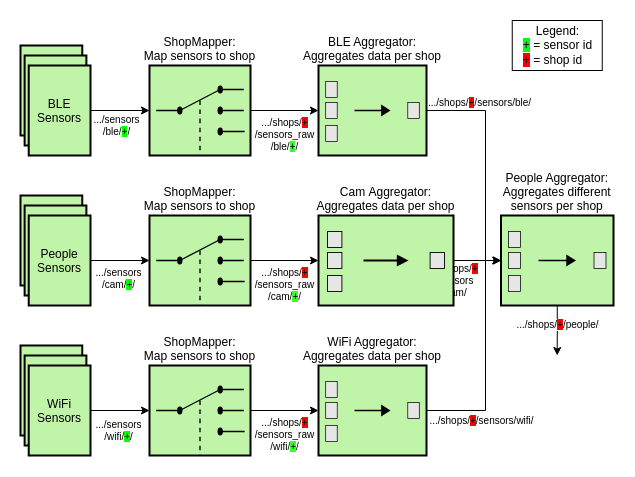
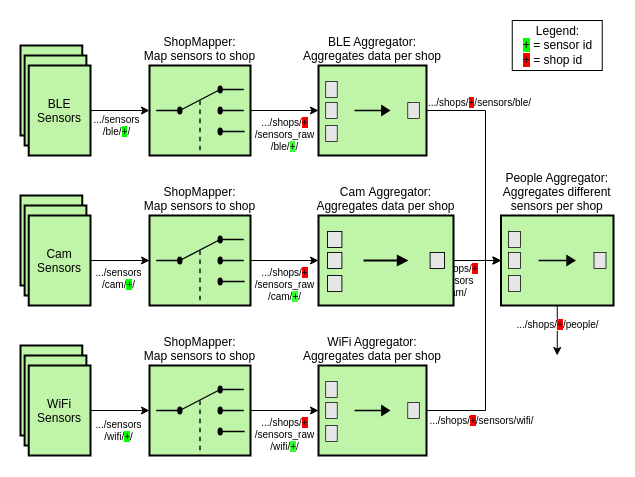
  <mxCell id="0" style=";html=1;" />
  <mxCell id="1" style=";html=1;" parent="0" />
  <mxCell id="2" style="edgeStyle=orthogonalEdgeStyle;rounded=0;orthogonalLoop=1;jettySize=auto;html=1;exitX=1;exitY=0.5;exitDx=0;exitDy=0;exitPerimeter=0;entryX=0;entryY=0.5;entryDx=0;entryDy=0;entryPerimeter=0;fontSize=12;" parent="1" source="38" target="44" edge="1"><mxGeometry relative="1" as="geometry"><Array as="points"><mxPoint x="485" y="110" /><mxPoint x="485" y="260" /></Array></mxGeometry></mxCell>
  <mxCell id="3" value=".../shops/&lt;span style=&quot;background-color: rgb(255 , 0 , 0)&quot;&gt;+&lt;/span&gt;/sensors/ble/" style="edgeLabel;html=1;align=center;verticalAlign=middle;resizable=0;points=[];fontSize=10;" parent="2" vertex="1" connectable="0"><mxGeometry x="-0.7" relative="1" as="geometry"><mxPoint x="18" y="-9" as="offset" /></mxGeometry></mxCell>
  <mxCell id="4" style="edgeStyle=orthogonalEdgeStyle;rounded=0;orthogonalLoop=1;jettySize=auto;html=1;exitX=1;exitY=0.5;exitDx=0;exitDy=0;exitPerimeter=0;entryX=0;entryY=0.5;entryDx=0;entryDy=0;entryPerimeter=0;fontSize=12;" parent="1" source="35" target="38" edge="1"><mxGeometry relative="1" as="geometry" /></mxCell>
  <mxCell id="5" value=".../shops/&lt;span style=&quot;background-color: rgb(255 , 0 , 0)&quot;&gt;+&lt;/span&gt;&lt;br&gt;/sensors_raw&lt;br&gt;/ble/&lt;font style=&quot;background-color: rgb(51 , 255 , 51)&quot;&gt;+&lt;/font&gt;/" style="edgeLabel;html=1;align=center;verticalAlign=top;resizable=0;points=[];fontSize=10;rotation=0;labelBorderColor=none;labelPosition=center;verticalLabelPosition=bottom;" parent="4" vertex="1" connectable="0"><mxGeometry x="-0.229" y="1" relative="1" as="geometry"><mxPoint x="7" y="1" as="offset" /></mxGeometry></mxCell>
  <mxCell id="6" style="edgeStyle=orthogonalEdgeStyle;rounded=0;orthogonalLoop=1;jettySize=auto;html=1;fontSize=12;" parent="1" source="25" target="35" edge="1"><mxGeometry relative="1" as="geometry" /></mxCell>
  <mxCell id="7" value=".../sensors&lt;br&gt;/ble/&lt;span style=&quot;background-color: rgb(0 , 255 , 0)&quot;&gt;+&lt;/span&gt;/" style="edgeLabel;html=1;align=center;verticalAlign=top;resizable=0;points=[];fontSize=10;labelPosition=center;verticalLabelPosition=bottom;" parent="6" vertex="1" connectable="0"><mxGeometry x="0.192" relative="1" as="geometry"><mxPoint x="-9.9" y="-3" as="offset" /></mxGeometry></mxCell>
  <mxCell id="8" style="edgeStyle=orthogonalEdgeStyle;rounded=0;orthogonalLoop=1;jettySize=auto;html=1;exitX=1;exitY=0.5;exitDx=0;exitDy=0;exitPerimeter=0;entryX=0;entryY=0.5;entryDx=0;entryDy=0;entryPerimeter=0;fontSize=12;" parent="1" source="39" target="44" edge="1"><mxGeometry relative="1" as="geometry" /></mxCell>
  <mxCell id="9" style="edgeStyle=orthogonalEdgeStyle;rounded=0;orthogonalLoop=1;jettySize=auto;html=1;exitX=1;exitY=0.5;exitDx=0;exitDy=0;exitPerimeter=0;entryX=0;entryY=0.5;entryDx=0;entryDy=0;entryPerimeter=0;fontSize=12;" parent="1" source="36" target="39" edge="1"><mxGeometry relative="1" as="geometry" /></mxCell>
  <mxCell id="10" style="edgeStyle=orthogonalEdgeStyle;rounded=0;orthogonalLoop=1;jettySize=auto;html=1;fontSize=12;" parent="1" source="29" target="36" edge="1"><mxGeometry relative="1" as="geometry" /></mxCell>
  <mxCell id="11" style="edgeStyle=orthogonalEdgeStyle;rounded=0;orthogonalLoop=1;jettySize=auto;html=1;exitX=1;exitY=0.5;exitDx=0;exitDy=0;exitPerimeter=0;entryX=0;entryY=0.5;entryDx=0;entryDy=0;entryPerimeter=0;fontSize=12;" parent="1" source="40" target="44" edge="1"><mxGeometry relative="1" as="geometry"><Array as="points"><mxPoint x="485" y="410" /><mxPoint x="485" y="260" /></Array></mxGeometry></mxCell>
  <mxCell id="12" style="edgeStyle=orthogonalEdgeStyle;rounded=0;orthogonalLoop=1;jettySize=auto;html=1;exitX=1;exitY=0.5;exitDx=0;exitDy=0;exitPerimeter=0;entryX=0;entryY=0.5;entryDx=0;entryDy=0;entryPerimeter=0;fontSize=12;" parent="1" source="37" target="40" edge="1"><mxGeometry relative="1" as="geometry" /></mxCell>
  <mxCell id="13" style="edgeStyle=orthogonalEdgeStyle;rounded=0;orthogonalLoop=1;jettySize=auto;html=1;fontSize=12;" parent="1" source="33" target="37" edge="1"><mxGeometry relative="1" as="geometry" /></mxCell>
  <mxCell id="14" value=".../sensors&lt;br&gt;/cam/&lt;span style=&quot;background-color: rgb(0 , 255 , 0)&quot;&gt;+&lt;/span&gt;/" style="edgeLabel;html=1;align=center;verticalAlign=top;resizable=0;points=[];fontSize=10;labelPosition=center;verticalLabelPosition=bottom;" parent="1" vertex="1" connectable="0"><mxGeometry x="117" y="260" as="geometry" /></mxCell>
  <mxCell id="15" value=".../sensors&lt;br&gt;/wifi/&lt;span style=&quot;background-color: rgb(0 , 255 , 0)&quot;&gt;+&lt;/span&gt;/" style="edgeLabel;html=1;align=center;verticalAlign=top;resizable=0;points=[];fontSize=10;labelPosition=center;verticalLabelPosition=bottom;" parent="1" vertex="1" connectable="0"><mxGeometry x="117" y="412" as="geometry" /></mxCell>
  <mxCell id="16" value=".../shops/&lt;span style=&quot;background-color: rgb(255 , 0 , 0)&quot;&gt;+&lt;/span&gt;&lt;br&gt;/sensors_raw&lt;br&gt;/cam/&lt;font style=&quot;background-color: rgb(51 , 255 , 51)&quot;&gt;+&lt;/font&gt;/" style="edgeLabel;html=1;align=center;verticalAlign=top;resizable=0;points=[];fontSize=10;rotation=0;labelBorderColor=none;labelPosition=center;verticalLabelPosition=bottom;" parent="1" vertex="1" connectable="0"><mxGeometry x="283.997" y="260" as="geometry" /></mxCell>
  <mxCell id="17" value=".../shops/&lt;span style=&quot;background-color: rgb(255 , 0 , 0)&quot;&gt;+&lt;/span&gt;&lt;br&gt;/sensors_raw&lt;br&gt;/wifi/&lt;font style=&quot;background-color: rgb(51 , 255 , 51)&quot;&gt;+&lt;/font&gt;/" style="edgeLabel;html=1;align=center;verticalAlign=top;resizable=0;points=[];fontSize=10;rotation=0;labelBorderColor=none;labelPosition=center;verticalLabelPosition=bottom;" parent="1" vertex="1" connectable="0"><mxGeometry x="283.997" y="410" as="geometry" /></mxCell>
  <mxCell id="18" value=".../shops/&lt;span style=&quot;background-color: rgb(255 , 0 , 0)&quot;&gt;+&lt;br&gt;&lt;/span&gt;/sensors&lt;br&gt;/cam/" style="edgeLabel;html=1;align=center;verticalAlign=middle;resizable=0;points=[];fontSize=10;" parent="1" vertex="1" connectable="0"><mxGeometry x="477.996" y="280" as="geometry"><mxPoint x="-24" y="-1" as="offset" /></mxGeometry></mxCell>
  <mxCell id="19" value=".../shops/&lt;span style=&quot;background-color: rgb(255 , 0 , 0)&quot;&gt;+&lt;/span&gt;/sensors/wifi/" style="edgeLabel;html=1;align=center;verticalAlign=middle;resizable=0;points=[];fontSize=10;" parent="1" vertex="1" connectable="0"><mxGeometry x="480.996" y="419" as="geometry" /></mxCell>
  <mxCell id="20" value="&lt;font style=&quot;font-size: 12px&quot;&gt;Legend:&lt;span style=&quot;background-color: rgb(248 , 249 , 250)&quot;&gt;&lt;br&gt;&lt;/span&gt;&lt;span style=&quot;background-color: rgb(0 , 255 , 0)&quot;&gt;+&lt;/span&gt; = sensor id&lt;span style=&quot;background-color: rgb(248 , 249 , 250)&quot;&gt;&lt;br&gt;&lt;/span&gt;&lt;span style=&quot;background-color: rgb(255 , 0 , 0)&quot;&gt;+&lt;/span&gt; = shop id &amp;nbsp;&amp;nbsp;&lt;/font&gt;" style="text;html=1;align=center;verticalAlign=middle;resizable=0;points=[];autosize=1;fontSize=10;labelBorderColor=none;spacingTop=0;spacing=2;perimeterSpacing=1;strokeWidth=1;strokeColor=#000000;" parent="1" vertex="1"><mxGeometry x="511.75" y="20" width="90" height="50" as="geometry" /></mxCell>
  <mxCell id="21" value="" style="group;fontColor=#000000;textOpacity=0;" parent="1" vertex="1" connectable="0"><mxGeometry x="20" y="45" width="70" height="410" as="geometry" /></mxCell>
  <mxCell id="22" value="" style="group" parent="21" vertex="1" connectable="0"><mxGeometry width="70" height="110" as="geometry" /></mxCell>
  <mxCell id="23" value="BLE Sensors" style="strokeWidth=2;dashed=0;align=center;fontSize=12;shape=rect;fillColor=#c0f5a9;verticalLabelPosition=middle;verticalAlign=middle;labelPosition=center;textOpacity=0;" parent="22" vertex="1"><mxGeometry width="61.765" height="90" as="geometry" /></mxCell>
  <mxCell id="24" value="BLE Sensors" style="strokeWidth=2;dashed=0;align=center;fontSize=12;shape=rect;fillColor=#c0f5a9;verticalLabelPosition=middle;verticalAlign=middle;labelPosition=center;textOpacity=0;" parent="22" vertex="1"><mxGeometry x="4.118" y="10" width="61.765" height="90" as="geometry" /></mxCell>
  <mxCell id="25" value="BLE&#10;Sensors" style="strokeWidth=2;dashed=0;align=center;fontSize=12;shape=rect;fillColor=#c0f5a9;verticalLabelPosition=middle;verticalAlign=middle;labelPosition=center;" parent="22" vertex="1"><mxGeometry x="8.235" y="20" width="61.765" height="90" as="geometry" /></mxCell>
  <mxCell id="26" value="" style="group;" parent="21" vertex="1" connectable="0"><mxGeometry y="150" width="70" height="110" as="geometry" /></mxCell>
  <mxCell id="27" value="BLE Sensors" style="strokeWidth=2;dashed=0;align=center;fontSize=12;shape=rect;fillColor=#c0f5a9;verticalLabelPosition=middle;verticalAlign=middle;labelPosition=center;textOpacity=0;" parent="26" vertex="1"><mxGeometry width="61.765" height="90" as="geometry" /></mxCell>
  <mxCell id="28" value="BLE Sensors" style="strokeWidth=2;dashed=0;align=center;fontSize=12;shape=rect;fillColor=#c0f5a9;verticalLabelPosition=middle;verticalAlign=middle;labelPosition=center;textOpacity=0;" parent="26" vertex="1"><mxGeometry x="4.118" y="10" width="61.765" height="90" as="geometry" /></mxCell>
- <mxCell id="29" value="People&#10;Sensors" style="strokeWidth=2;dashed=0;align=center;fontSize=12;shape=rect;fillColor=#c0f5a9;verticalLabelPosition=middle;verticalAlign=middle;labelPosition=center;" parent="26" vertex="1"><mxGeometry x="8.235" y="20" width="61.765" height="90" as="geometry" /></mxCell>
+ <mxCell id="29" value="Cam&#10;Sensors" style="strokeWidth=2;dashed=0;align=center;fontSize=12;shape=rect;fillColor=#c0f5a9;verticalLabelPosition=middle;verticalAlign=middle;labelPosition=center;" parent="26" vertex="1"><mxGeometry x="8.235" y="20" width="61.765" height="90" as="geometry" /></mxCell>
  <mxCell id="30" value="" style="group" parent="21" vertex="1" connectable="0"><mxGeometry y="300" width="70" height="110" as="geometry" /></mxCell>
  <mxCell id="31" value="BLE Sensors" style="strokeWidth=2;dashed=0;align=center;fontSize=12;shape=rect;fillColor=#c0f5a9;verticalLabelPosition=middle;verticalAlign=middle;labelPosition=center;textOpacity=0;" parent="30" vertex="1"><mxGeometry width="61.765" height="90" as="geometry" /></mxCell>
  <mxCell id="32" value="BLE Sensors" style="strokeWidth=2;dashed=0;align=center;fontSize=12;shape=rect;fillColor=#c0f5a9;verticalLabelPosition=middle;verticalAlign=middle;labelPosition=center;textOpacity=0;" parent="30" vertex="1"><mxGeometry x="4.118" y="10" width="61.765" height="90" as="geometry" /></mxCell>
  <mxCell id="33" value="WiFi&#10;Sensors" style="strokeWidth=2;dashed=0;align=center;fontSize=12;shape=rect;fillColor=#c0f5a9;verticalLabelPosition=middle;verticalAlign=middle;labelPosition=center;" parent="30" vertex="1"><mxGeometry x="8.235" y="20" width="61.765" height="90" as="geometry" /></mxCell>
  <mxCell id="34" value="" style="group" parent="1" vertex="1" connectable="0"><mxGeometry x="149" y="65" width="101" height="390" as="geometry" /></mxCell>
  <mxCell id="35" value="ShopMapper:&#10;Map sensors to shop" style="strokeWidth=2;outlineConnect=0;dashed=0;align=center;fontSize=12;fillColor=#c0f5a9;verticalLabelPosition=top;verticalAlign=bottom;shape=mxgraph.eip.dynamic_router;labelPosition=center;" parent="34" vertex="1"><mxGeometry width="101" height="90" as="geometry" /></mxCell>
  <mxCell id="36" value="ShopMapper:&#10;Map sensors to shop" style="strokeWidth=2;outlineConnect=0;dashed=0;align=center;fontSize=12;fillColor=#c0f5a9;verticalLabelPosition=top;verticalAlign=bottom;shape=mxgraph.eip.dynamic_router;labelPosition=center;" parent="34" vertex="1"><mxGeometry y="150" width="101" height="90" as="geometry" /></mxCell>
  <mxCell id="37" value="ShopMapper:&#10;Map sensors to shop" style="strokeWidth=2;outlineConnect=0;dashed=0;align=center;fontSize=12;fillColor=#c0f5a9;verticalLabelPosition=top;verticalAlign=bottom;shape=mxgraph.eip.dynamic_router;labelPosition=center;" parent="34" vertex="1"><mxGeometry y="300" width="101" height="90" as="geometry" /></mxCell>
  <mxCell id="38" value="BLE Aggregator:&#10;Aggregates data per shop" style="strokeWidth=2;outlineConnect=0;dashed=0;align=center;fontSize=12;fillColor=#c0f5a9;verticalLabelPosition=top;verticalAlign=bottom;shape=mxgraph.eip.aggregator;labelPosition=center;" parent="1" vertex="1"><mxGeometry x="318" y="65" width="108" height="90" as="geometry" /></mxCell>
  <mxCell id="39" value="Cam Aggregator:&#10;Aggregates data per shop" style="strokeWidth=2;outlineConnect=0;dashed=0;align=center;fontSize=12;fillColor=#c0f5a9;verticalLabelPosition=top;verticalAlign=bottom;shape=mxgraph.eip.aggregator;labelPosition=center;" parent="1" vertex="1"><mxGeometry x="318" y="215" width="135" height="90" as="geometry" /></mxCell>
  <mxCell id="40" value="WiFi Aggregator:&#10;Aggregates data per shop" style="strokeWidth=2;outlineConnect=0;dashed=0;align=center;fontSize=12;fillColor=#c0f5a9;verticalLabelPosition=top;verticalAlign=bottom;shape=mxgraph.eip.aggregator;labelPosition=center;" parent="1" vertex="1"><mxGeometry x="318" y="365" width="108" height="90" as="geometry" /></mxCell>
  <mxCell id="41" value="" style="group" parent="1" vertex="1" connectable="0"><mxGeometry x="500.5" y="215" width="112.5" height="140" as="geometry" /></mxCell>
  <mxCell id="42" style="edgeStyle=orthogonalEdgeStyle;rounded=0;orthogonalLoop=1;jettySize=auto;html=1;exitX=0.5;exitY=1;exitDx=0;exitDy=0;exitPerimeter=0;fontSize=10;" parent="41" source="44" edge="1"><mxGeometry relative="1" as="geometry"><mxPoint x="56.206" y="140" as="targetPoint" /></mxGeometry></mxCell>
  <mxCell id="43" value=".../shops/&lt;span style=&quot;background-color: rgb(255 , 0 , 0)&quot;&gt;+&lt;/span&gt;/people/" style="edgeLabel;html=1;align=center;verticalAlign=middle;resizable=0;points=[];fontSize=10;" parent="42" vertex="1" connectable="0"><mxGeometry x="-0.25" relative="1" as="geometry"><mxPoint as="offset" /></mxGeometry></mxCell>
  <mxCell id="44" value="People Aggregator:&#10;Aggregates different &#10;sensors per shop" style="strokeWidth=2;outlineConnect=0;dashed=0;align=center;fontSize=12;fillColor=#c0f5a9;verticalLabelPosition=top;verticalAlign=bottom;shape=mxgraph.eip.aggregator;labelPosition=center;" parent="41" vertex="1"><mxGeometry width="112.5" height="90" as="geometry" /></mxCell>
